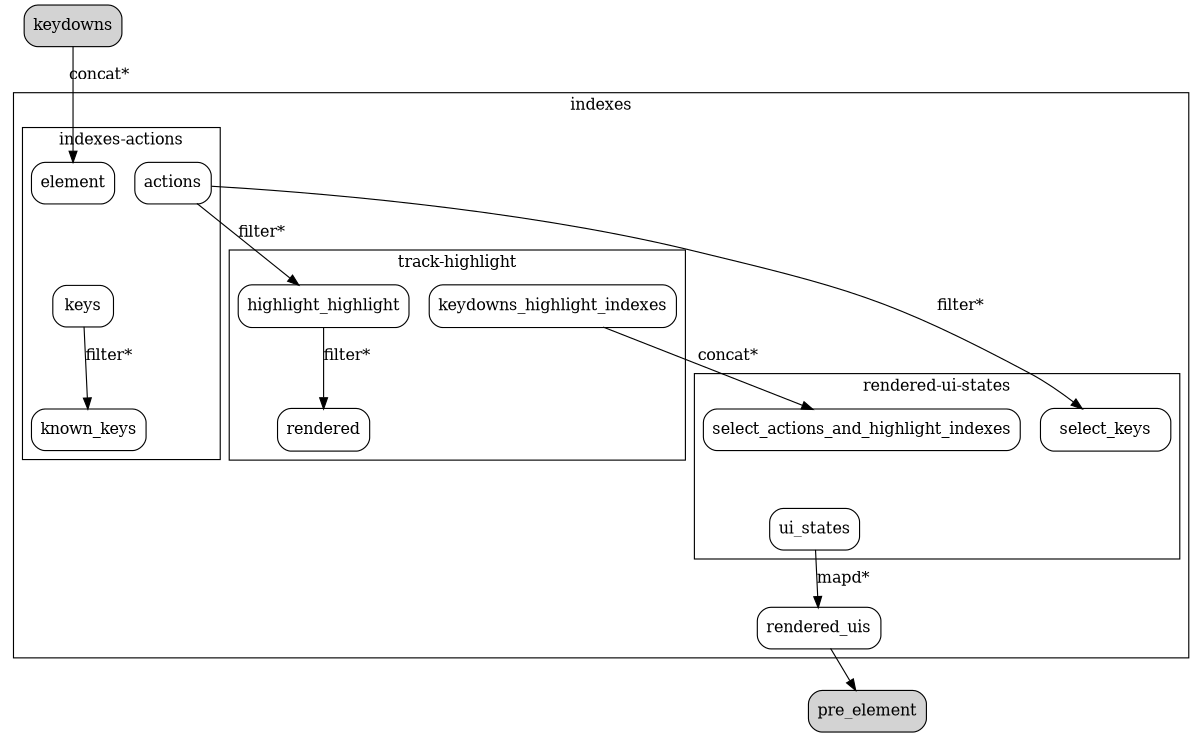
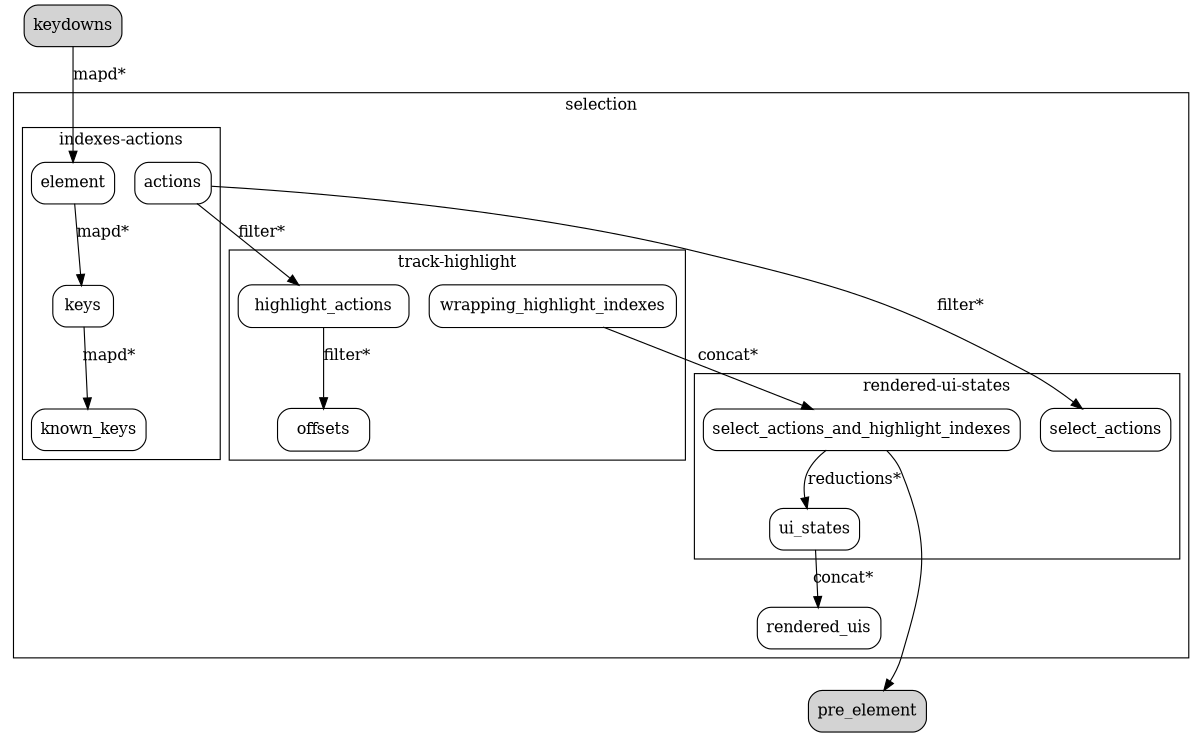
  digraph {
    node [shape=Mrecord]
    n1 [label=element]
    keys
    known_keys
    actions
-   highlight_actions [label=highlight_highlight]
-   offsets [label=rendered]
-   wrapping_highlight_indexes [label=keydowns_highlight_indexes]
-   select_actions [label=select_keys]
+   highlight_actions
+   offsets
+   wrapping_highlight_indexes
+   select_actions
    select_actions_and_highlight_indexes
    ui_states
    rendered_uis
    pre_element [style=filled]
    keydowns [style=filled]
    subgraph cluster_1 {
-     label=indexes
+     label=selection
      rendered_uis
      subgraph cluster_2 {
        label="indexes-actions"
        n1
        keys
        known_keys
        actions
      }
      subgraph cluster_3 {
        label="track-highlight"
        highlight_actions
        offsets
        wrapping_highlight_indexes
      }
      subgraph cluster_4 {
        label="rendered-ui-states"
        select_actions
        select_actions_and_highlight_indexes
        ui_states
      }
    }
-   keys -> known_keys [label="filter*"]
+   n1 -> keys [label="mapd*"]
+   keys -> known_keys [label="mapd*"]
    actions -> highlight_actions [label="filter*"]
    actions -> select_actions [label="filter*"]
    highlight_actions -> offsets [label="filter*"]
    wrapping_highlight_indexes -> select_actions_and_highlight_indexes [label="concat*"]
-   ui_states -> rendered_uis [label="mapd*"]
-   rendered_uis -> pre_element
-   keydowns -> n1 [label="concat*"]
+   select_actions_and_highlight_indexes -> ui_states [label="reductions*"]
+   ui_states -> rendered_uis [label="concat*"]
+   select_actions_and_highlight_indexes -> pre_element
+   keydowns -> n1 [label="mapd*"]
  }
